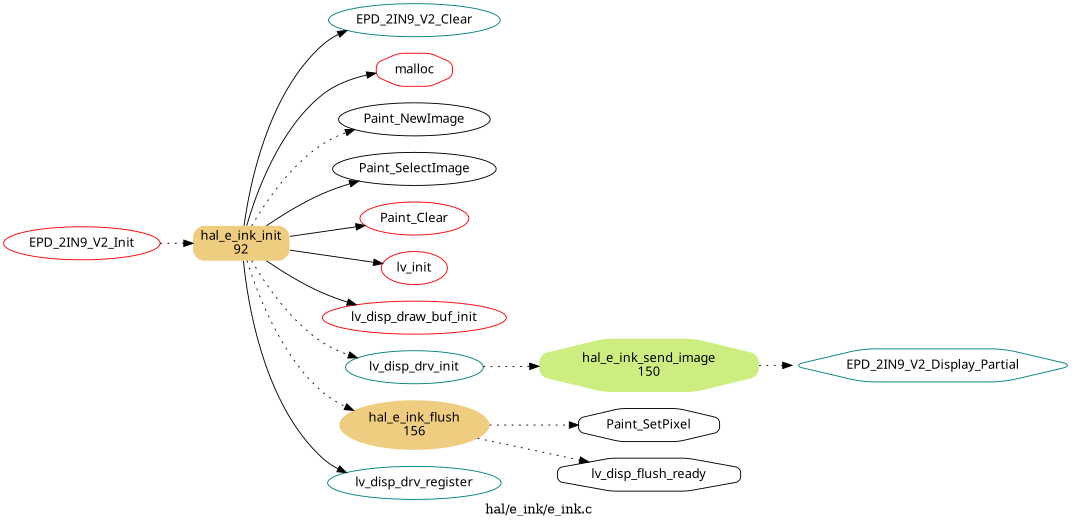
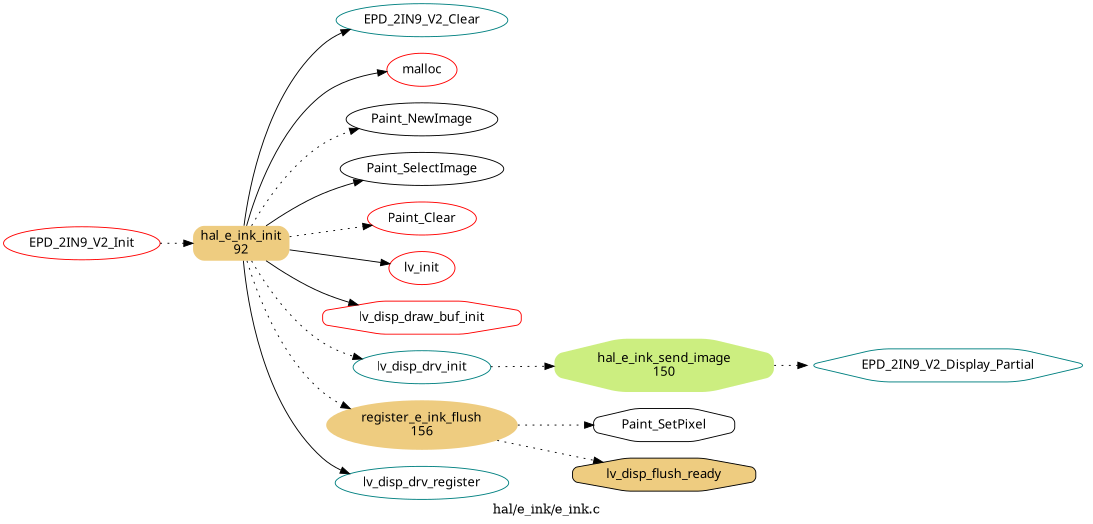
  strict digraph {
    label="hal/e_ink/e_ink.c"
    rankdir=LR
    splines=true
    node [color=red fillcolor="#ffffff" fontname="Vera Sans Mono" peripheries=1 shape=ellipse style="filled,rounded"]
    edge [style=dotted]
    n1 [fillcolor="#eecc80" height=0.52778 label="hal_e_ink_init\n92" peripheries=0 shape=box width=1.375]
    n2 [color=teal height=0.5 label=EPD_2IN9_V2_Clear width=2.5998]
-   n3 [height=0.5 label=malloc shape=octagon width=1.011]
+   n3 [height=0.5 label=malloc width=1.011]
    n4 [color=black height=0.5 label=Paint_NewImage width=2.1665]
    n5 [color=black height=0.5 label=Paint_SelectImage width=2.3651]
    n6 [height=0.5 label=Paint_Clear width=1.5707]
    n7 [height=0.5 label=lv_init width=0.92075]
-   n8 [height=0.5 label=lv_disp_draw_buf_init width=2.6359]
+   n8 [height=0.5 label=lv_disp_draw_buf_init shape=octagon width=2.6359]
    n9 [color=teal height=0.5 label=lv_disp_drv_init width=1.9859]
-   n10 [color=black fillcolor="#eecc80" height=0.74639 label="hal_e_ink_flush\n156" peripheries=0 width=2.1606]
+   n10 [color=black fillcolor="#eecc80" height=0.74639 label="register_e_ink_flush\n156" peripheries=0 width=2.1606]
    n11 [color=teal height=0.5 label=lv_disp_drv_register width=2.4734]
    n12 [height=0.5 label=EPD_2IN9_V2_Init width=2.347]
    n13 [fillcolor="#ccee80" height=0.80789 label="hal_e_ink_send_image\n150" peripheries=0 shape=octagon width=3.3166]
    n14 [color=black height=0.5 label=Paint_SetPixel shape=octagon width=2.0323]
-   n15 [color=black height=0.5 label=lv_disp_flush_ready shape=octagon width=2.6576]
+   n15 [color=black fillcolor="#eecc80" height=0.5 label=lv_disp_flush_ready shape=octagon width=2.6576]
    n16 [color=teal height=0.5 label=EPD_2IN9_V2_Display_Partial shape=hexagon width=4.2111]
    n1 -> n2 [style=solid]
    n1 -> n3 [style=solid]
    n1 -> n4
    n1 -> n5 [style=solid]
-   n1 -> n6 [style=solid]
+   n1 -> n6
    n1 -> n7 [style=solid]
    n1 -> n8 [style=solid]
    n1 -> n9
    n1 -> n10
    n1 -> n11 [style=solid]
    n9 -> n13
    n10 -> n14
    n10 -> n15
    n12 -> n1
    n13 -> n16
  }
